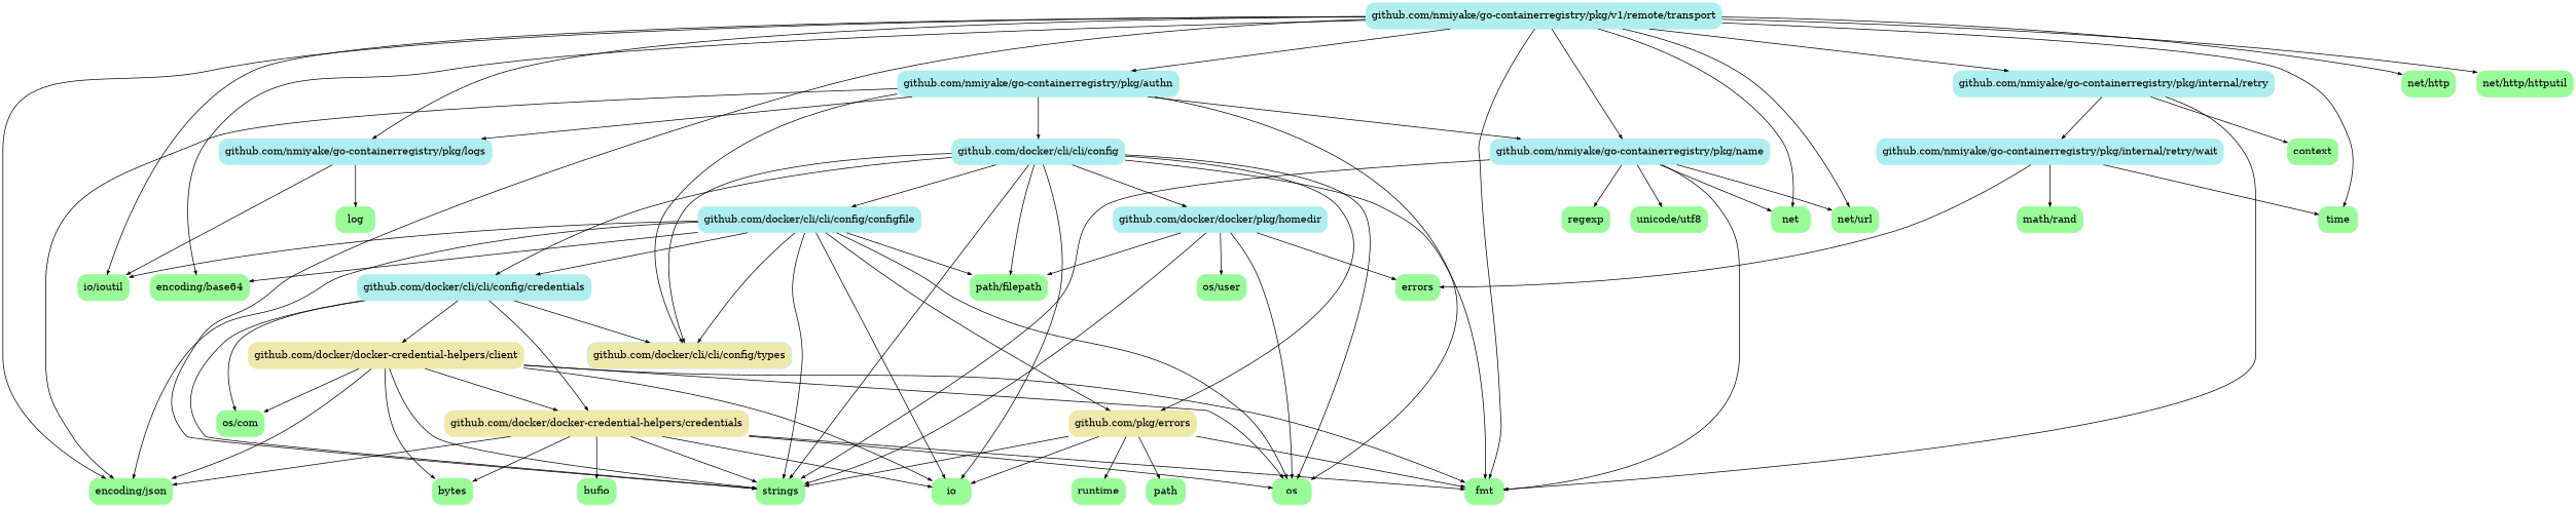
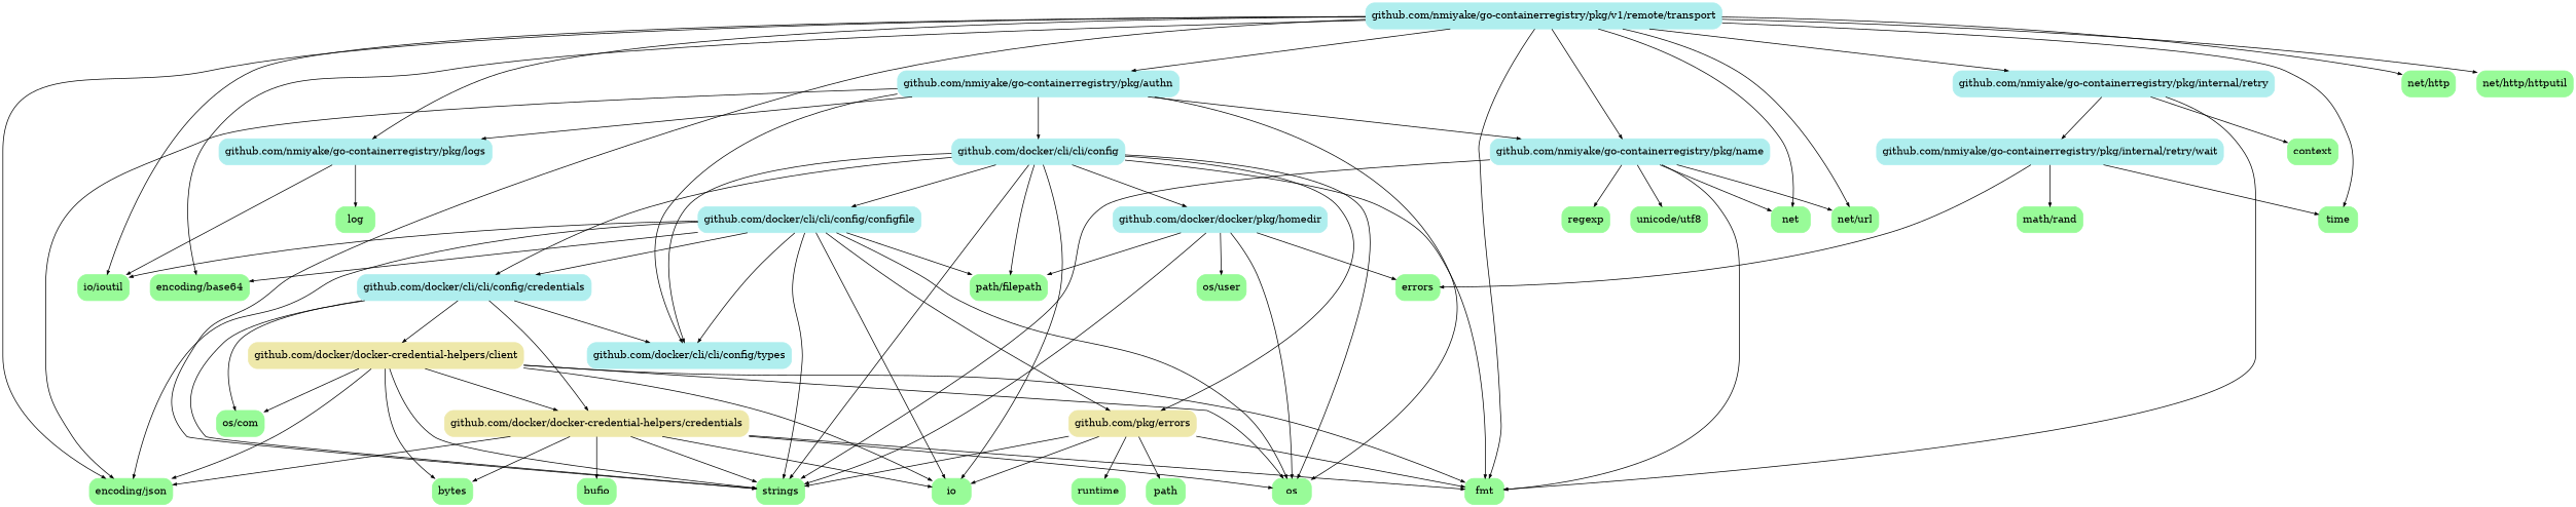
  digraph {
    nodesep=0.4
    ranksep=0.8
    node [color=palegreen shape=box style="rounded,filled"]
    edge [arrowsize=0.5]
    n1 [label=bufio]
    n2 [label=bytes]
    n3 [label=context]
    n4 [label="encoding/base64"]
    n5 [label="encoding/json"]
    n6 [label=errors]
    n7 [label=fmt]
    n8 [color=paleturquoise label="github.com/docker/cli/cli/config"]
    n9 [color=paleturquoise label="github.com/docker/cli/cli/config/configfile"]
    n10 [color=paleturquoise label="github.com/docker/cli/cli/config/credentials"]
-   n11 [color=paleturquoise label="github.com/docker/cli/cli/config/types" fillcolor=palegoldenrod]
+   n11 [color=paleturquoise label="github.com/docker/cli/cli/config/types"]
    n12 [color=paleturquoise label="github.com/docker/docker/pkg/homedir"]
    n13 [color=palegoldenrod label="github.com/pkg/errors"]
    n14 [label=io]
    n15 [label=os]
    n16 [label="path/filepath"]
    n17 [label=strings]
    n18 [label="io/ioutil"]
    n19 [color=palegoldenrod label="github.com/docker/docker-credential-helpers/client"]
    n20 [color=palegoldenrod label="github.com/docker/docker-credential-helpers/credentials"]
    n21 [label="os/com"]
    n22 [label="os/user"]
    n23 [label=path]
    n24 [label=runtime]
    n25 [color=paleturquoise label="github.com/nmiyake/go-containerregistry/pkg/authn"]
    n26 [color=paleturquoise label="github.com/nmiyake/go-containerregistry/pkg/logs"]
    n27 [color=paleturquoise label="github.com/nmiyake/go-containerregistry/pkg/name"]
    n28 [label=log]
    n29 [label=net]
    n30 [label="net/url"]
    n31 [label=regexp]
    n32 [label="unicode/utf8"]
    n33 [color=paleturquoise label="github.com/nmiyake/go-containerregistry/pkg/internal/retry"]
    n34 [color=paleturquoise label="github.com/nmiyake/go-containerregistry/pkg/internal/retry/wait"]
    n35 [label="math/rand"]
    n36 [label=time]
    n37 [color=paleturquoise label="github.com/nmiyake/go-containerregistry/pkg/v1/remote/transport"]
    n38 [label="net/http"]
    n39 [label="net/http/httputil"]
    n8 -> n7
    n8 -> n9
    n8 -> n10
    n8 -> n11
    n8 -> n12
    n8 -> n13
    n8 -> n14
    n8 -> n15
    n8 -> n16
    n8 -> n17
    n9 -> n4
    n9 -> n5
    n9 -> n10
    n9 -> n11
    n9 -> n13
    n9 -> n14
    n9 -> n15
    n9 -> n16
    n9 -> n17
    n9 -> n18
    n10 -> n11
    n10 -> n17
    n10 -> n19
    n10 -> n20
    n10 -> n21
    n12 -> n6
    n12 -> n15
    n12 -> n16
    n12 -> n17
    n12 -> n22
    n13 -> n7
    n13 -> n14
    n13 -> n17
    n13 -> n23
    n13 -> n24
    n19 -> n2
    n19 -> n5
    n19 -> n7
    n19 -> n14
    n19 -> n15
    n19 -> n17
    n19 -> n20
    n19 -> n21
    n20 -> n1
    n20 -> n2
    n20 -> n5
    n20 -> n7
    n20 -> n14
    n20 -> n15
    n20 -> n17
    n25 -> n5
    n25 -> n8
    n25 -> n11
    n25 -> n15
    n25 -> n26
    n25 -> n27
    n26 -> n18
    n26 -> n28
    n27 -> n7
    n27 -> n17
    n27 -> n29
    n27 -> n30
    n27 -> n31
    n27 -> n32
    n33 -> n3
    n33 -> n7
    n33 -> n34
    n34 -> n6
    n34 -> n35
    n34 -> n36
    n37 -> n4
    n37 -> n5
    n37 -> n7
    n37 -> n17
    n37 -> n18
    n37 -> n25
    n37 -> n26
    n37 -> n27
    n37 -> n29
    n37 -> n30
    n37 -> n33
    n37 -> n36
    n37 -> n38
    n37 -> n39
  }
